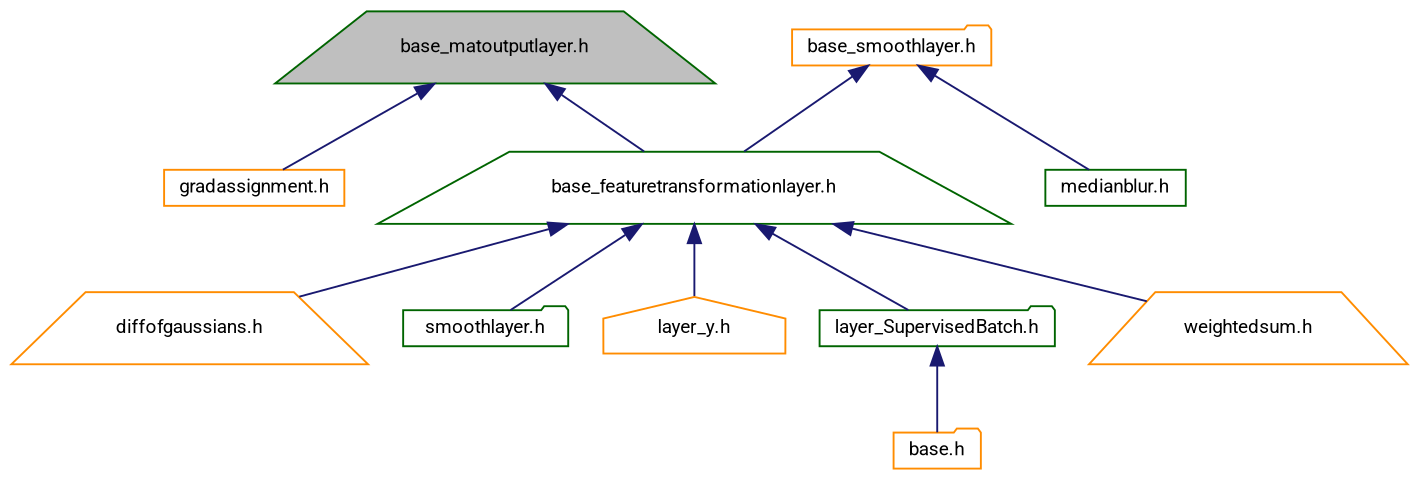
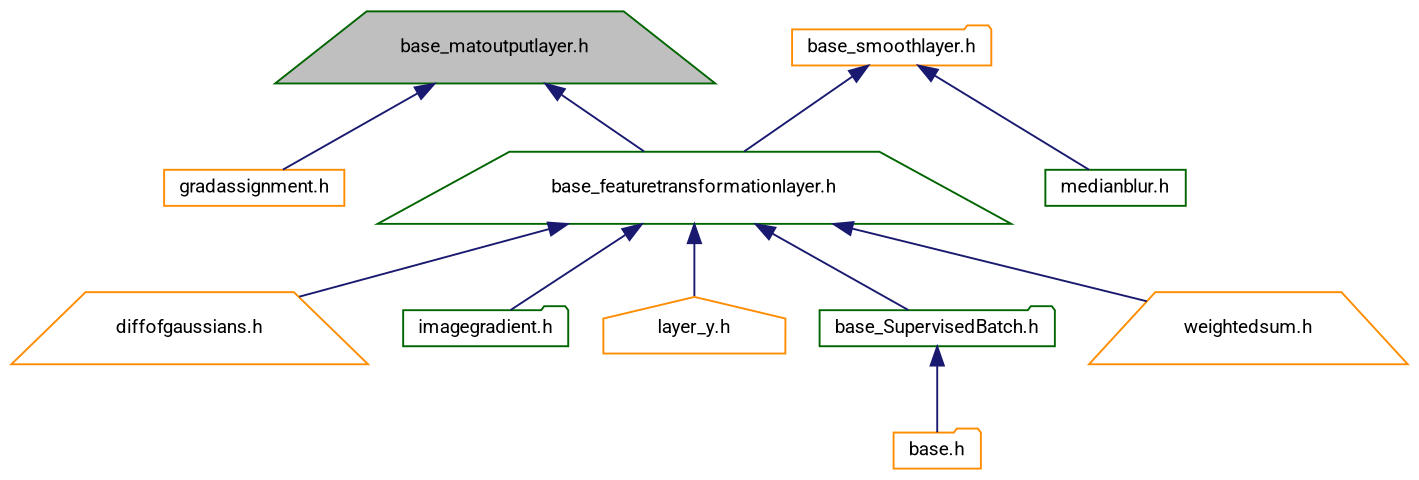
  digraph {
    fontname=Roboto
    node [color=darkorange fillcolor=white fontname=Roboto fontsize=10 shape=trapezium style=filled]
    edge [color=midnightblue dir=back fontname=Roboto fontsize=10 labelfontname=Helvetica labelfontsize=10 style=solid]
    n1 [color=darkgreen fillcolor=grey75 fontcolor=black height=0.2 label="base_matoutputlayer.h" width=0.4]
    n2 [height=0.2 label="gradassignment.h" shape=box width=0.4]
    n3 [color=darkgreen height=0.2 label="base_featuretransformationlayer.h" width=0.4]
    n4 [height=0.2 label="diffofgaussians.h" width=0.4]
-   n5 [color=darkgreen height=0.2 label="smoothlayer.h" shape=folder width=0.4]
+   n5 [color=darkgreen height=0.2 label="imagegradient.h" shape=folder width=0.4]
    n6 [height=0.2 label="layer_y.h" shape=house width=0.4]
-   n7 [color=darkgreen height=0.2 label="layer_SupervisedBatch.h" shape=folder width=0.4]
+   n7 [color=darkgreen height=0.2 label="base_SupervisedBatch.h" shape=folder width=0.4]
    n8 [height=0.2 label="weightedsum.h" width=0.4]
    n9 [height=0.2 label="base_smoothlayer.h" shape=folder width=0.4]
    n10 [color=darkgreen height=0.2 label="medianblur.h" shape=box width=0.4]
    n11 [height=0.2 label="base.h" shape=folder width=0.4]
    n1 -> n2
    n1 -> n3
    n3 -> n4
    n3 -> n5
    n3 -> n6
    n3 -> n7
    n3 -> n8
    n7 -> n11
    n9 -> n3
    n9 -> n10
  }
